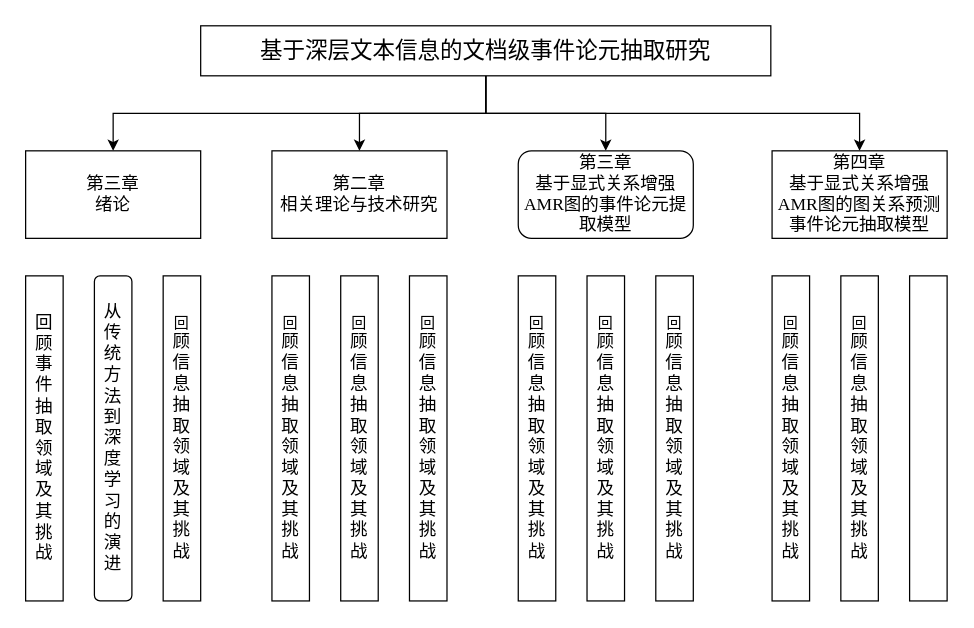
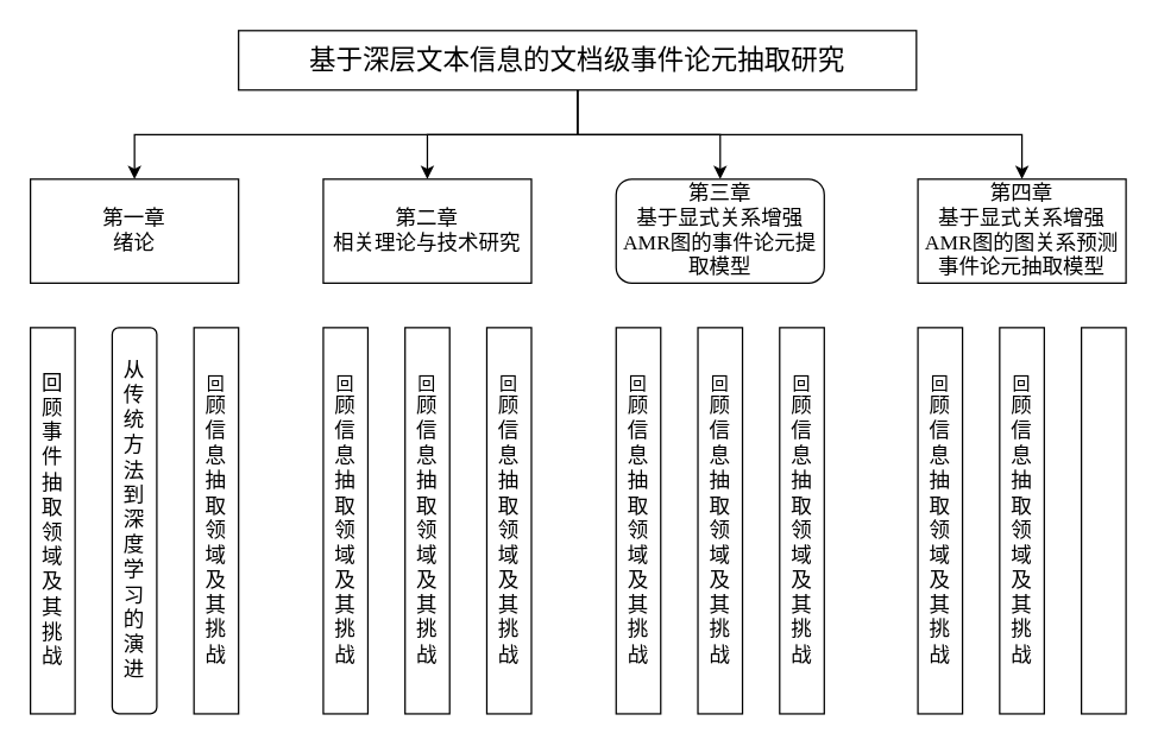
  <mxCell id="0" />
  <mxCell id="1" parent="0" />
  <mxCell id="2" style="edgeStyle=orthogonalEdgeStyle;rounded=0;orthogonalLoop=1;jettySize=auto;html=1;entryX=0.5;entryY=0;entryDx=0;entryDy=0;" edge="1" parent="1" source="6" target="7"><mxGeometry relative="1" as="geometry"><Array as="points"><mxPoint x="388" y="90" /><mxPoint x="90" y="90" /></Array></mxGeometry></mxCell>
  <mxCell id="3" style="edgeStyle=orthogonalEdgeStyle;rounded=0;orthogonalLoop=1;jettySize=auto;html=1;entryX=0.5;entryY=0;entryDx=0;entryDy=0;" edge="1" parent="1" source="6" target="8"><mxGeometry relative="1" as="geometry"><Array as="points"><mxPoint x="388" y="90" /><mxPoint x="287" y="90" /></Array></mxGeometry></mxCell>
  <mxCell id="4" style="edgeStyle=orthogonalEdgeStyle;rounded=0;orthogonalLoop=1;jettySize=auto;html=1;exitX=0.5;exitY=1;exitDx=0;exitDy=0;entryX=0.5;entryY=0;entryDx=0;entryDy=0;" edge="1" parent="1" source="6" target="9"><mxGeometry relative="1" as="geometry" /></mxCell>
  <mxCell id="5" style="edgeStyle=orthogonalEdgeStyle;rounded=0;orthogonalLoop=1;jettySize=auto;html=1;" edge="1" parent="1" source="6" target="10"><mxGeometry relative="1" as="geometry"><Array as="points"><mxPoint x="388" y="90" /><mxPoint x="687" y="90" /></Array></mxGeometry></mxCell>
  <mxCell id="6" value="&lt;font style=&quot;font-size: 18px;&quot; face=&quot;宋体-简&quot;&gt;基于深层文本信息的文档级事件论元抽取研究&lt;br style=&quot;box-sizing: border-box; color: transparent; cursor: text; position: absolute; transform-origin: 0px 0px; text-align: start; background-color: rgb(255, 255, 255);&quot; role=&quot;presentation&quot;&gt;&lt;/font&gt;&lt;span style=&quot;box-sizing: border-box; color: transparent; cursor: text; position: absolute; transform-origin: 0px 0px; text-align: start; background-color: rgb(255, 255, 255); left: 354.663px; top: 170.001px; font-size: 18px;&quot; dir=&quot;ltr&quot; role=&quot;presentation&quot;&gt;&lt;font style=&quot;font-size: 18px;&quot; face=&quot;VYf11qllX6nMheyRc1XA&quot;&gt;究研&lt;/font&gt;&lt;/span&gt;" style="whiteSpace=wrap;html=1;" vertex="1" parent="1"><mxGeometry x="160" y="20" width="456" height="40" as="geometry" /></mxCell>
- <mxCell id="7" value="&lt;font face=&quot;宋体-简&quot; style=&quot;font-size: 14px;&quot;&gt;第三章&lt;br&gt;绪论&lt;br&gt;&lt;/font&gt;" style="rounded=0;whiteSpace=wrap;html=1;" vertex="1" parent="1"><mxGeometry x="20" y="120" width="140" height="70" as="geometry" /></mxCell>
+ <mxCell id="7" value="&lt;font face=&quot;宋体-简&quot; style=&quot;font-size: 14px;&quot;&gt;第一章&lt;br&gt;绪论&lt;br&gt;&lt;/font&gt;" style="rounded=0;whiteSpace=wrap;html=1;" vertex="1" parent="1"><mxGeometry x="20" y="120" width="140" height="70" as="geometry" /></mxCell>
  <mxCell id="8" value="&lt;font face=&quot;宋体-简&quot; style=&quot;font-size: 14px;&quot;&gt;第二章&lt;/font&gt;&lt;br&gt;&lt;span style=&quot;font-family: 宋体-简; font-size: 14px;&quot;&gt;相关理论与技术研究&lt;/span&gt;" style="rounded=0;whiteSpace=wrap;html=1;" vertex="1" parent="1"><mxGeometry x="217" y="120" width="140" height="70" as="geometry" /></mxCell>
  <mxCell id="9" value="&lt;font face=&quot;宋体-简&quot; style=&quot;&quot;&gt;&lt;font style=&quot;font-size: 14px;&quot;&gt;第三章&lt;/font&gt;&lt;br&gt;&lt;span style=&quot;font-size: 14px;&quot;&gt;基于显式关系增强AMR图的事件论元提取模型&lt;/span&gt;&lt;br&gt;&lt;/font&gt;" style="whiteSpace=wrap;html=1;rounded=1;" vertex="1" parent="1"><mxGeometry x="414" y="120" width="140" height="70" as="geometry" /></mxCell>
  <mxCell id="10" value="&lt;font style=&quot;&quot; face=&quot;宋体-简&quot;&gt;&lt;font style=&quot;font-size: 14px;&quot;&gt;第四章&lt;/font&gt;&lt;br&gt;&lt;span style=&quot;font-size: 14px;&quot;&gt;基于显式关系增强AMR图的图关系预测事件论元抽取模型&lt;/span&gt;&lt;br&gt;&lt;/font&gt;" style="rounded=0;whiteSpace=wrap;html=1;" vertex="1" parent="1"><mxGeometry x="617" y="120" width="140" height="70" as="geometry" /></mxCell>
  <mxCell id="11" value="&lt;font style=&quot;font-size: 14px;&quot; face=&quot;宋体-简&quot;&gt;回&lt;br&gt;顾&lt;br&gt;事&lt;br&gt;件&lt;br&gt;抽&lt;br&gt;取&lt;br&gt;领&lt;br&gt;域&lt;br&gt;及&lt;br&gt;其&lt;br&gt;挑&lt;br&gt;战&lt;/font&gt;" style="rounded=0;whiteSpace=wrap;html=1;" vertex="1" parent="1"><mxGeometry x="20" y="220" width="30" height="260" as="geometry" /></mxCell>
  <mxCell id="12" value="&lt;font face=&quot;宋体-简&quot; style=&quot;font-size: 14px;&quot;&gt;从&lt;br&gt;传&lt;br&gt;统&lt;br&gt;方&lt;br&gt;法&lt;br&gt;到&lt;br&gt;深&lt;br&gt;度&lt;br&gt;学&lt;br&gt;习&lt;br&gt;的&lt;br&gt;演&lt;br&gt;进&lt;/font&gt;" style="whiteSpace=wrap;html=1;rounded=1;" vertex="1" parent="1"><mxGeometry x="75" y="220" width="30" height="260" as="geometry" /></mxCell>
  <mxCell id="13" value="回&lt;br style=&quot;border-color: var(--border-color); font-family: 宋体-简; font-size: 14px;&quot;&gt;&lt;span style=&quot;font-family: 宋体-简; font-size: 14px;&quot;&gt;顾&lt;/span&gt;&lt;br style=&quot;border-color: var(--border-color); font-family: 宋体-简; font-size: 14px;&quot;&gt;&lt;span style=&quot;font-family: 宋体-简; font-size: 14px;&quot;&gt;信&lt;/span&gt;&lt;br style=&quot;border-color: var(--border-color); font-family: 宋体-简; font-size: 14px;&quot;&gt;&lt;span style=&quot;font-family: 宋体-简; font-size: 14px;&quot;&gt;息&lt;/span&gt;&lt;br style=&quot;border-color: var(--border-color); font-family: 宋体-简; font-size: 14px;&quot;&gt;&lt;span style=&quot;font-family: 宋体-简; font-size: 14px;&quot;&gt;抽&lt;/span&gt;&lt;br style=&quot;border-color: var(--border-color); font-family: 宋体-简; font-size: 14px;&quot;&gt;&lt;span style=&quot;font-family: 宋体-简; font-size: 14px;&quot;&gt;取&lt;/span&gt;&lt;br style=&quot;border-color: var(--border-color); font-family: 宋体-简; font-size: 14px;&quot;&gt;&lt;span style=&quot;font-family: 宋体-简; font-size: 14px;&quot;&gt;领&lt;/span&gt;&lt;br style=&quot;border-color: var(--border-color); font-family: 宋体-简; font-size: 14px;&quot;&gt;&lt;span style=&quot;font-family: 宋体-简; font-size: 14px;&quot;&gt;域&lt;/span&gt;&lt;br style=&quot;border-color: var(--border-color); font-family: 宋体-简; font-size: 14px;&quot;&gt;&lt;span style=&quot;font-family: 宋体-简; font-size: 14px;&quot;&gt;及&lt;/span&gt;&lt;br style=&quot;border-color: var(--border-color); font-family: 宋体-简; font-size: 14px;&quot;&gt;&lt;span style=&quot;font-family: 宋体-简; font-size: 14px;&quot;&gt;其&lt;/span&gt;&lt;br style=&quot;border-color: var(--border-color); font-family: 宋体-简; font-size: 14px;&quot;&gt;&lt;span style=&quot;font-family: 宋体-简; font-size: 14px;&quot;&gt;挑&lt;/span&gt;&lt;br style=&quot;border-color: var(--border-color); font-family: 宋体-简; font-size: 14px;&quot;&gt;&lt;span style=&quot;font-family: 宋体-简; font-size: 14px;&quot;&gt;战&lt;/span&gt;" style="rounded=0;whiteSpace=wrap;html=1;" vertex="1" parent="1"><mxGeometry x="130" y="220" width="30" height="260" as="geometry" /></mxCell>
  <mxCell id="14" value="回&lt;br style=&quot;border-color: var(--border-color); font-family: 宋体-简; font-size: 14px;&quot;&gt;&lt;span style=&quot;font-family: 宋体-简; font-size: 14px;&quot;&gt;顾&lt;/span&gt;&lt;br style=&quot;border-color: var(--border-color); font-family: 宋体-简; font-size: 14px;&quot;&gt;&lt;span style=&quot;font-family: 宋体-简; font-size: 14px;&quot;&gt;信&lt;/span&gt;&lt;br style=&quot;border-color: var(--border-color); font-family: 宋体-简; font-size: 14px;&quot;&gt;&lt;span style=&quot;font-family: 宋体-简; font-size: 14px;&quot;&gt;息&lt;/span&gt;&lt;br style=&quot;border-color: var(--border-color); font-family: 宋体-简; font-size: 14px;&quot;&gt;&lt;span style=&quot;font-family: 宋体-简; font-size: 14px;&quot;&gt;抽&lt;/span&gt;&lt;br style=&quot;border-color: var(--border-color); font-family: 宋体-简; font-size: 14px;&quot;&gt;&lt;span style=&quot;font-family: 宋体-简; font-size: 14px;&quot;&gt;取&lt;/span&gt;&lt;br style=&quot;border-color: var(--border-color); font-family: 宋体-简; font-size: 14px;&quot;&gt;&lt;span style=&quot;font-family: 宋体-简; font-size: 14px;&quot;&gt;领&lt;/span&gt;&lt;br style=&quot;border-color: var(--border-color); font-family: 宋体-简; font-size: 14px;&quot;&gt;&lt;span style=&quot;font-family: 宋体-简; font-size: 14px;&quot;&gt;域&lt;/span&gt;&lt;br style=&quot;border-color: var(--border-color); font-family: 宋体-简; font-size: 14px;&quot;&gt;&lt;span style=&quot;font-family: 宋体-简; font-size: 14px;&quot;&gt;及&lt;/span&gt;&lt;br style=&quot;border-color: var(--border-color); font-family: 宋体-简; font-size: 14px;&quot;&gt;&lt;span style=&quot;font-family: 宋体-简; font-size: 14px;&quot;&gt;其&lt;/span&gt;&lt;br style=&quot;border-color: var(--border-color); font-family: 宋体-简; font-size: 14px;&quot;&gt;&lt;span style=&quot;font-family: 宋体-简; font-size: 14px;&quot;&gt;挑&lt;/span&gt;&lt;br style=&quot;border-color: var(--border-color); font-family: 宋体-简; font-size: 14px;&quot;&gt;&lt;span style=&quot;font-family: 宋体-简; font-size: 14px;&quot;&gt;战&lt;/span&gt;" style="rounded=0;whiteSpace=wrap;html=1;" vertex="1" parent="1"><mxGeometry x="217" y="220" width="30" height="260" as="geometry" /></mxCell>
  <mxCell id="15" value="回&lt;br style=&quot;border-color: var(--border-color); font-family: 宋体-简; font-size: 14px;&quot;&gt;&lt;span style=&quot;font-family: 宋体-简; font-size: 14px;&quot;&gt;顾&lt;/span&gt;&lt;br style=&quot;border-color: var(--border-color); font-family: 宋体-简; font-size: 14px;&quot;&gt;&lt;span style=&quot;font-family: 宋体-简; font-size: 14px;&quot;&gt;信&lt;/span&gt;&lt;br style=&quot;border-color: var(--border-color); font-family: 宋体-简; font-size: 14px;&quot;&gt;&lt;span style=&quot;font-family: 宋体-简; font-size: 14px;&quot;&gt;息&lt;/span&gt;&lt;br style=&quot;border-color: var(--border-color); font-family: 宋体-简; font-size: 14px;&quot;&gt;&lt;span style=&quot;font-family: 宋体-简; font-size: 14px;&quot;&gt;抽&lt;/span&gt;&lt;br style=&quot;border-color: var(--border-color); font-family: 宋体-简; font-size: 14px;&quot;&gt;&lt;span style=&quot;font-family: 宋体-简; font-size: 14px;&quot;&gt;取&lt;/span&gt;&lt;br style=&quot;border-color: var(--border-color); font-family: 宋体-简; font-size: 14px;&quot;&gt;&lt;span style=&quot;font-family: 宋体-简; font-size: 14px;&quot;&gt;领&lt;/span&gt;&lt;br style=&quot;border-color: var(--border-color); font-family: 宋体-简; font-size: 14px;&quot;&gt;&lt;span style=&quot;font-family: 宋体-简; font-size: 14px;&quot;&gt;域&lt;/span&gt;&lt;br style=&quot;border-color: var(--border-color); font-family: 宋体-简; font-size: 14px;&quot;&gt;&lt;span style=&quot;font-family: 宋体-简; font-size: 14px;&quot;&gt;及&lt;/span&gt;&lt;br style=&quot;border-color: var(--border-color); font-family: 宋体-简; font-size: 14px;&quot;&gt;&lt;span style=&quot;font-family: 宋体-简; font-size: 14px;&quot;&gt;其&lt;/span&gt;&lt;br style=&quot;border-color: var(--border-color); font-family: 宋体-简; font-size: 14px;&quot;&gt;&lt;span style=&quot;font-family: 宋体-简; font-size: 14px;&quot;&gt;挑&lt;/span&gt;&lt;br style=&quot;border-color: var(--border-color); font-family: 宋体-简; font-size: 14px;&quot;&gt;&lt;span style=&quot;font-family: 宋体-简; font-size: 14px;&quot;&gt;战&lt;/span&gt;" style="rounded=0;whiteSpace=wrap;html=1;" vertex="1" parent="1"><mxGeometry x="272" y="220" width="30" height="260" as="geometry" /></mxCell>
  <mxCell id="16" value="回&lt;br style=&quot;border-color: var(--border-color); font-family: 宋体-简; font-size: 14px;&quot;&gt;&lt;span style=&quot;font-family: 宋体-简; font-size: 14px;&quot;&gt;顾&lt;/span&gt;&lt;br style=&quot;border-color: var(--border-color); font-family: 宋体-简; font-size: 14px;&quot;&gt;&lt;span style=&quot;font-family: 宋体-简; font-size: 14px;&quot;&gt;信&lt;/span&gt;&lt;br style=&quot;border-color: var(--border-color); font-family: 宋体-简; font-size: 14px;&quot;&gt;&lt;span style=&quot;font-family: 宋体-简; font-size: 14px;&quot;&gt;息&lt;/span&gt;&lt;br style=&quot;border-color: var(--border-color); font-family: 宋体-简; font-size: 14px;&quot;&gt;&lt;span style=&quot;font-family: 宋体-简; font-size: 14px;&quot;&gt;抽&lt;/span&gt;&lt;br style=&quot;border-color: var(--border-color); font-family: 宋体-简; font-size: 14px;&quot;&gt;&lt;span style=&quot;font-family: 宋体-简; font-size: 14px;&quot;&gt;取&lt;/span&gt;&lt;br style=&quot;border-color: var(--border-color); font-family: 宋体-简; font-size: 14px;&quot;&gt;&lt;span style=&quot;font-family: 宋体-简; font-size: 14px;&quot;&gt;领&lt;/span&gt;&lt;br style=&quot;border-color: var(--border-color); font-family: 宋体-简; font-size: 14px;&quot;&gt;&lt;span style=&quot;font-family: 宋体-简; font-size: 14px;&quot;&gt;域&lt;/span&gt;&lt;br style=&quot;border-color: var(--border-color); font-family: 宋体-简; font-size: 14px;&quot;&gt;&lt;span style=&quot;font-family: 宋体-简; font-size: 14px;&quot;&gt;及&lt;/span&gt;&lt;br style=&quot;border-color: var(--border-color); font-family: 宋体-简; font-size: 14px;&quot;&gt;&lt;span style=&quot;font-family: 宋体-简; font-size: 14px;&quot;&gt;其&lt;/span&gt;&lt;br style=&quot;border-color: var(--border-color); font-family: 宋体-简; font-size: 14px;&quot;&gt;&lt;span style=&quot;font-family: 宋体-简; font-size: 14px;&quot;&gt;挑&lt;/span&gt;&lt;br style=&quot;border-color: var(--border-color); font-family: 宋体-简; font-size: 14px;&quot;&gt;&lt;span style=&quot;font-family: 宋体-简; font-size: 14px;&quot;&gt;战&lt;/span&gt;" style="rounded=0;whiteSpace=wrap;html=1;" vertex="1" parent="1"><mxGeometry x="327" y="220" width="30" height="260" as="geometry" /></mxCell>
  <mxCell id="17" value="回&lt;br style=&quot;border-color: var(--border-color); font-family: 宋体-简; font-size: 14px;&quot;&gt;&lt;span style=&quot;font-family: 宋体-简; font-size: 14px;&quot;&gt;顾&lt;/span&gt;&lt;br style=&quot;border-color: var(--border-color); font-family: 宋体-简; font-size: 14px;&quot;&gt;&lt;span style=&quot;font-family: 宋体-简; font-size: 14px;&quot;&gt;信&lt;/span&gt;&lt;br style=&quot;border-color: var(--border-color); font-family: 宋体-简; font-size: 14px;&quot;&gt;&lt;span style=&quot;font-family: 宋体-简; font-size: 14px;&quot;&gt;息&lt;/span&gt;&lt;br style=&quot;border-color: var(--border-color); font-family: 宋体-简; font-size: 14px;&quot;&gt;&lt;span style=&quot;font-family: 宋体-简; font-size: 14px;&quot;&gt;抽&lt;/span&gt;&lt;br style=&quot;border-color: var(--border-color); font-family: 宋体-简; font-size: 14px;&quot;&gt;&lt;span style=&quot;font-family: 宋体-简; font-size: 14px;&quot;&gt;取&lt;/span&gt;&lt;br style=&quot;border-color: var(--border-color); font-family: 宋体-简; font-size: 14px;&quot;&gt;&lt;span style=&quot;font-family: 宋体-简; font-size: 14px;&quot;&gt;领&lt;/span&gt;&lt;br style=&quot;border-color: var(--border-color); font-family: 宋体-简; font-size: 14px;&quot;&gt;&lt;span style=&quot;font-family: 宋体-简; font-size: 14px;&quot;&gt;域&lt;/span&gt;&lt;br style=&quot;border-color: var(--border-color); font-family: 宋体-简; font-size: 14px;&quot;&gt;&lt;span style=&quot;font-family: 宋体-简; font-size: 14px;&quot;&gt;及&lt;/span&gt;&lt;br style=&quot;border-color: var(--border-color); font-family: 宋体-简; font-size: 14px;&quot;&gt;&lt;span style=&quot;font-family: 宋体-简; font-size: 14px;&quot;&gt;其&lt;/span&gt;&lt;br style=&quot;border-color: var(--border-color); font-family: 宋体-简; font-size: 14px;&quot;&gt;&lt;span style=&quot;font-family: 宋体-简; font-size: 14px;&quot;&gt;挑&lt;/span&gt;&lt;br style=&quot;border-color: var(--border-color); font-family: 宋体-简; font-size: 14px;&quot;&gt;&lt;span style=&quot;font-family: 宋体-简; font-size: 14px;&quot;&gt;战&lt;/span&gt;" style="rounded=0;whiteSpace=wrap;html=1;" vertex="1" parent="1"><mxGeometry x="414" y="220" width="30" height="260" as="geometry" /></mxCell>
  <mxCell id="18" value="回&lt;br style=&quot;border-color: var(--border-color); font-family: 宋体-简; font-size: 14px;&quot;&gt;&lt;span style=&quot;font-family: 宋体-简; font-size: 14px;&quot;&gt;顾&lt;/span&gt;&lt;br style=&quot;border-color: var(--border-color); font-family: 宋体-简; font-size: 14px;&quot;&gt;&lt;span style=&quot;font-family: 宋体-简; font-size: 14px;&quot;&gt;信&lt;/span&gt;&lt;br style=&quot;border-color: var(--border-color); font-family: 宋体-简; font-size: 14px;&quot;&gt;&lt;span style=&quot;font-family: 宋体-简; font-size: 14px;&quot;&gt;息&lt;/span&gt;&lt;br style=&quot;border-color: var(--border-color); font-family: 宋体-简; font-size: 14px;&quot;&gt;&lt;span style=&quot;font-family: 宋体-简; font-size: 14px;&quot;&gt;抽&lt;/span&gt;&lt;br style=&quot;border-color: var(--border-color); font-family: 宋体-简; font-size: 14px;&quot;&gt;&lt;span style=&quot;font-family: 宋体-简; font-size: 14px;&quot;&gt;取&lt;/span&gt;&lt;br style=&quot;border-color: var(--border-color); font-family: 宋体-简; font-size: 14px;&quot;&gt;&lt;span style=&quot;font-family: 宋体-简; font-size: 14px;&quot;&gt;领&lt;/span&gt;&lt;br style=&quot;border-color: var(--border-color); font-family: 宋体-简; font-size: 14px;&quot;&gt;&lt;span style=&quot;font-family: 宋体-简; font-size: 14px;&quot;&gt;域&lt;/span&gt;&lt;br style=&quot;border-color: var(--border-color); font-family: 宋体-简; font-size: 14px;&quot;&gt;&lt;span style=&quot;font-family: 宋体-简; font-size: 14px;&quot;&gt;及&lt;/span&gt;&lt;br style=&quot;border-color: var(--border-color); font-family: 宋体-简; font-size: 14px;&quot;&gt;&lt;span style=&quot;font-family: 宋体-简; font-size: 14px;&quot;&gt;其&lt;/span&gt;&lt;br style=&quot;border-color: var(--border-color); font-family: 宋体-简; font-size: 14px;&quot;&gt;&lt;span style=&quot;font-family: 宋体-简; font-size: 14px;&quot;&gt;挑&lt;/span&gt;&lt;br style=&quot;border-color: var(--border-color); font-family: 宋体-简; font-size: 14px;&quot;&gt;&lt;span style=&quot;font-family: 宋体-简; font-size: 14px;&quot;&gt;战&lt;/span&gt;" style="rounded=0;whiteSpace=wrap;html=1;" vertex="1" parent="1"><mxGeometry x="469" y="220" width="30" height="260" as="geometry" /></mxCell>
  <mxCell id="19" value="回&lt;br style=&quot;border-color: var(--border-color); font-family: 宋体-简; font-size: 14px;&quot;&gt;&lt;span style=&quot;font-family: 宋体-简; font-size: 14px;&quot;&gt;顾&lt;/span&gt;&lt;br style=&quot;border-color: var(--border-color); font-family: 宋体-简; font-size: 14px;&quot;&gt;&lt;span style=&quot;font-family: 宋体-简; font-size: 14px;&quot;&gt;信&lt;/span&gt;&lt;br style=&quot;border-color: var(--border-color); font-family: 宋体-简; font-size: 14px;&quot;&gt;&lt;span style=&quot;font-family: 宋体-简; font-size: 14px;&quot;&gt;息&lt;/span&gt;&lt;br style=&quot;border-color: var(--border-color); font-family: 宋体-简; font-size: 14px;&quot;&gt;&lt;span style=&quot;font-family: 宋体-简; font-size: 14px;&quot;&gt;抽&lt;/span&gt;&lt;br style=&quot;border-color: var(--border-color); font-family: 宋体-简; font-size: 14px;&quot;&gt;&lt;span style=&quot;font-family: 宋体-简; font-size: 14px;&quot;&gt;取&lt;/span&gt;&lt;br style=&quot;border-color: var(--border-color); font-family: 宋体-简; font-size: 14px;&quot;&gt;&lt;span style=&quot;font-family: 宋体-简; font-size: 14px;&quot;&gt;领&lt;/span&gt;&lt;br style=&quot;border-color: var(--border-color); font-family: 宋体-简; font-size: 14px;&quot;&gt;&lt;span style=&quot;font-family: 宋体-简; font-size: 14px;&quot;&gt;域&lt;/span&gt;&lt;br style=&quot;border-color: var(--border-color); font-family: 宋体-简; font-size: 14px;&quot;&gt;&lt;span style=&quot;font-family: 宋体-简; font-size: 14px;&quot;&gt;及&lt;/span&gt;&lt;br style=&quot;border-color: var(--border-color); font-family: 宋体-简; font-size: 14px;&quot;&gt;&lt;span style=&quot;font-family: 宋体-简; font-size: 14px;&quot;&gt;其&lt;/span&gt;&lt;br style=&quot;border-color: var(--border-color); font-family: 宋体-简; font-size: 14px;&quot;&gt;&lt;span style=&quot;font-family: 宋体-简; font-size: 14px;&quot;&gt;挑&lt;/span&gt;&lt;br style=&quot;border-color: var(--border-color); font-family: 宋体-简; font-size: 14px;&quot;&gt;&lt;span style=&quot;font-family: 宋体-简; font-size: 14px;&quot;&gt;战&lt;/span&gt;" style="rounded=0;whiteSpace=wrap;html=1;" vertex="1" parent="1"><mxGeometry x="524" y="220" width="30" height="260" as="geometry" /></mxCell>
  <mxCell id="20" value="回&lt;br style=&quot;border-color: var(--border-color); font-family: 宋体-简; font-size: 14px;&quot;&gt;&lt;span style=&quot;font-family: 宋体-简; font-size: 14px;&quot;&gt;顾&lt;/span&gt;&lt;br style=&quot;border-color: var(--border-color); font-family: 宋体-简; font-size: 14px;&quot;&gt;&lt;span style=&quot;font-family: 宋体-简; font-size: 14px;&quot;&gt;信&lt;/span&gt;&lt;br style=&quot;border-color: var(--border-color); font-family: 宋体-简; font-size: 14px;&quot;&gt;&lt;span style=&quot;font-family: 宋体-简; font-size: 14px;&quot;&gt;息&lt;/span&gt;&lt;br style=&quot;border-color: var(--border-color); font-family: 宋体-简; font-size: 14px;&quot;&gt;&lt;span style=&quot;font-family: 宋体-简; font-size: 14px;&quot;&gt;抽&lt;/span&gt;&lt;br style=&quot;border-color: var(--border-color); font-family: 宋体-简; font-size: 14px;&quot;&gt;&lt;span style=&quot;font-family: 宋体-简; font-size: 14px;&quot;&gt;取&lt;/span&gt;&lt;br style=&quot;border-color: var(--border-color); font-family: 宋体-简; font-size: 14px;&quot;&gt;&lt;span style=&quot;font-family: 宋体-简; font-size: 14px;&quot;&gt;领&lt;/span&gt;&lt;br style=&quot;border-color: var(--border-color); font-family: 宋体-简; font-size: 14px;&quot;&gt;&lt;span style=&quot;font-family: 宋体-简; font-size: 14px;&quot;&gt;域&lt;/span&gt;&lt;br style=&quot;border-color: var(--border-color); font-family: 宋体-简; font-size: 14px;&quot;&gt;&lt;span style=&quot;font-family: 宋体-简; font-size: 14px;&quot;&gt;及&lt;/span&gt;&lt;br style=&quot;border-color: var(--border-color); font-family: 宋体-简; font-size: 14px;&quot;&gt;&lt;span style=&quot;font-family: 宋体-简; font-size: 14px;&quot;&gt;其&lt;/span&gt;&lt;br style=&quot;border-color: var(--border-color); font-family: 宋体-简; font-size: 14px;&quot;&gt;&lt;span style=&quot;font-family: 宋体-简; font-size: 14px;&quot;&gt;挑&lt;/span&gt;&lt;br style=&quot;border-color: var(--border-color); font-family: 宋体-简; font-size: 14px;&quot;&gt;&lt;span style=&quot;font-family: 宋体-简; font-size: 14px;&quot;&gt;战&lt;/span&gt;" style="rounded=0;whiteSpace=wrap;html=1;" vertex="1" parent="1"><mxGeometry x="617" y="220" width="30" height="260" as="geometry" /></mxCell>
  <mxCell id="21" value="回&lt;br style=&quot;border-color: var(--border-color); font-family: 宋体-简; font-size: 14px;&quot;&gt;&lt;span style=&quot;font-family: 宋体-简; font-size: 14px;&quot;&gt;顾&lt;/span&gt;&lt;br style=&quot;border-color: var(--border-color); font-family: 宋体-简; font-size: 14px;&quot;&gt;&lt;span style=&quot;font-family: 宋体-简; font-size: 14px;&quot;&gt;信&lt;/span&gt;&lt;br style=&quot;border-color: var(--border-color); font-family: 宋体-简; font-size: 14px;&quot;&gt;&lt;span style=&quot;font-family: 宋体-简; font-size: 14px;&quot;&gt;息&lt;/span&gt;&lt;br style=&quot;border-color: var(--border-color); font-family: 宋体-简; font-size: 14px;&quot;&gt;&lt;span style=&quot;font-family: 宋体-简; font-size: 14px;&quot;&gt;抽&lt;/span&gt;&lt;br style=&quot;border-color: var(--border-color); font-family: 宋体-简; font-size: 14px;&quot;&gt;&lt;span style=&quot;font-family: 宋体-简; font-size: 14px;&quot;&gt;取&lt;/span&gt;&lt;br style=&quot;border-color: var(--border-color); font-family: 宋体-简; font-size: 14px;&quot;&gt;&lt;span style=&quot;font-family: 宋体-简; font-size: 14px;&quot;&gt;领&lt;/span&gt;&lt;br style=&quot;border-color: var(--border-color); font-family: 宋体-简; font-size: 14px;&quot;&gt;&lt;span style=&quot;font-family: 宋体-简; font-size: 14px;&quot;&gt;域&lt;/span&gt;&lt;br style=&quot;border-color: var(--border-color); font-family: 宋体-简; font-size: 14px;&quot;&gt;&lt;span style=&quot;font-family: 宋体-简; font-size: 14px;&quot;&gt;及&lt;/span&gt;&lt;br style=&quot;border-color: var(--border-color); font-family: 宋体-简; font-size: 14px;&quot;&gt;&lt;span style=&quot;font-family: 宋体-简; font-size: 14px;&quot;&gt;其&lt;/span&gt;&lt;br style=&quot;border-color: var(--border-color); font-family: 宋体-简; font-size: 14px;&quot;&gt;&lt;span style=&quot;font-family: 宋体-简; font-size: 14px;&quot;&gt;挑&lt;/span&gt;&lt;br style=&quot;border-color: var(--border-color); font-family: 宋体-简; font-size: 14px;&quot;&gt;&lt;span style=&quot;font-family: 宋体-简; font-size: 14px;&quot;&gt;战&lt;/span&gt;" style="rounded=0;whiteSpace=wrap;html=1;" vertex="1" parent="1"><mxGeometry x="672" y="220" width="30" height="260" as="geometry" /></mxCell>
  <mxCell id="22" value="" style="rounded=0;whiteSpace=wrap;html=1;" vertex="1" parent="1"><mxGeometry x="727" y="220" width="30" height="260" as="geometry" /></mxCell>
